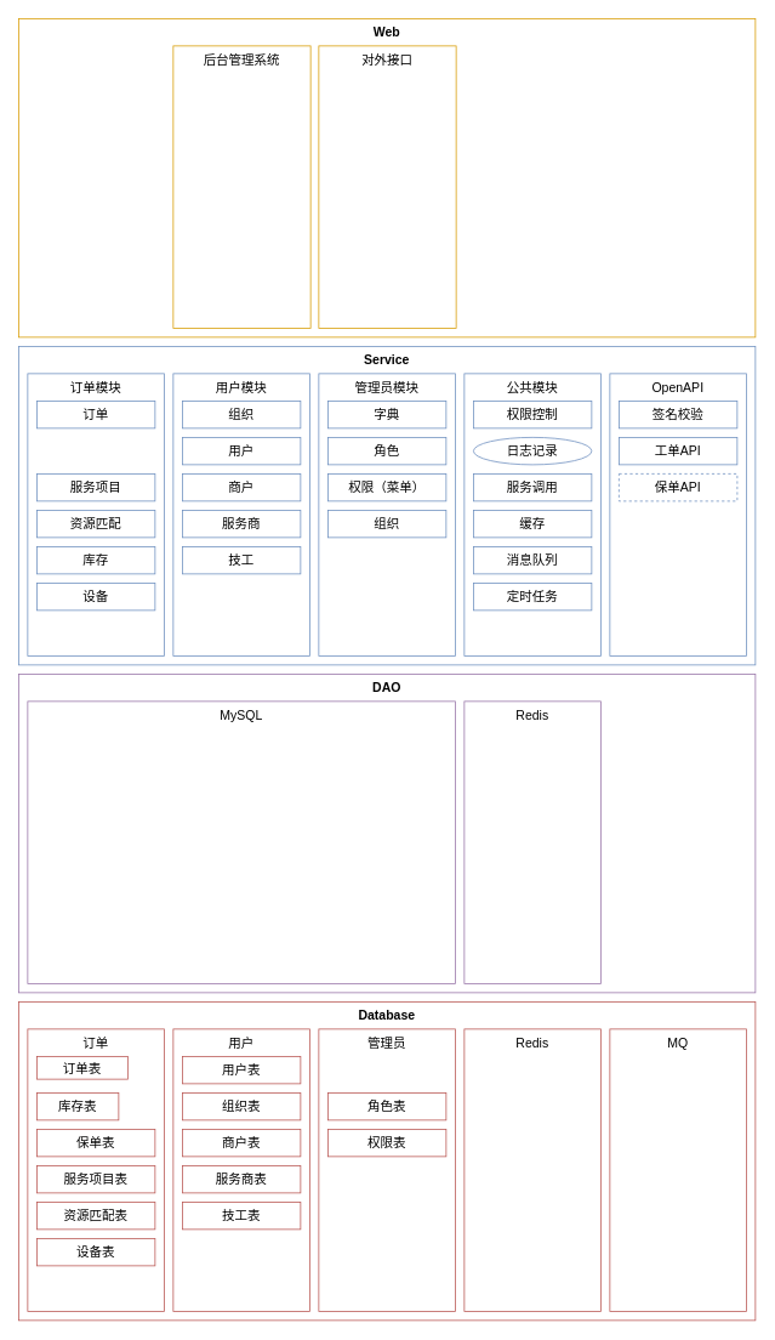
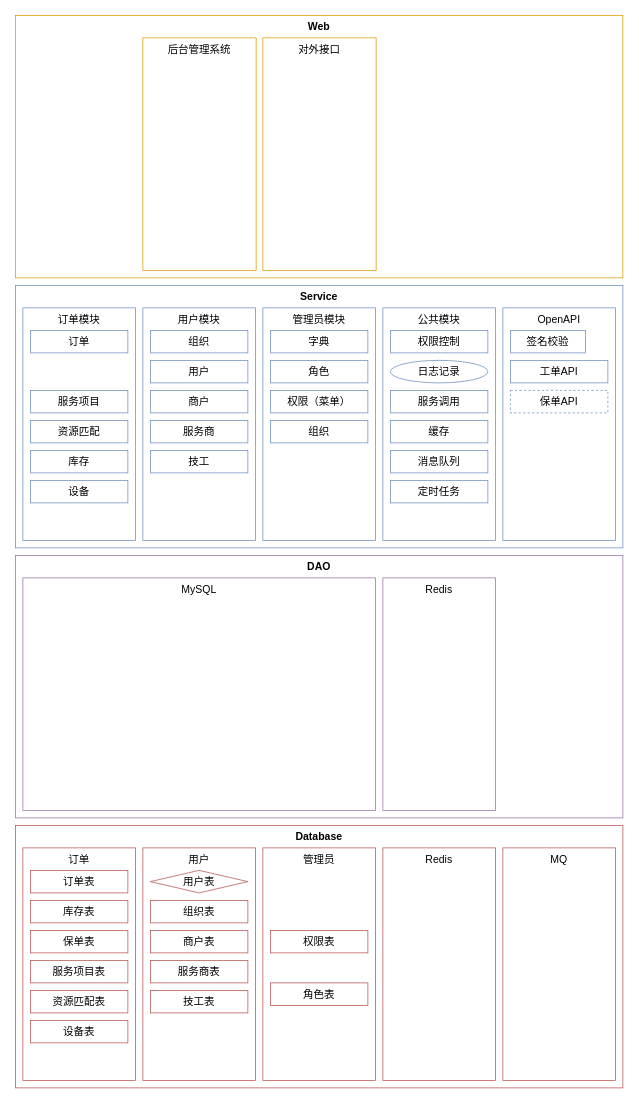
  <mxCell id="0" />
  <mxCell id="1" parent="0" />
  <mxCell id="2" value="Service" style="text;html=1;strokeColor=#6c8ebf;align=center;verticalAlign=top;whiteSpace=wrap;rounded=0;sketch=0;fontSize=14;fontStyle=1" vertex="1" parent="1"><mxGeometry x="20" y="380" width="810" height="350" as="geometry" /></mxCell>
  <mxCell id="3" value="DAO" style="text;html=1;strokeColor=#9673a6;align=center;verticalAlign=top;whiteSpace=wrap;rounded=0;sketch=0;fontSize=14;fontStyle=1;" vertex="1" parent="1"><mxGeometry x="20" y="740" width="810" height="350" as="geometry" /></mxCell>
  <mxCell id="4" value="Database" style="text;html=1;strokeColor=#b85450;align=center;verticalAlign=top;whiteSpace=wrap;rounded=0;sketch=0;fontSize=14;fontStyle=1;" vertex="1" parent="1"><mxGeometry x="20" y="1100" width="810" height="350" as="geometry" /></mxCell>
  <mxCell id="5" value="订单模块" style="rounded=0;whiteSpace=wrap;html=1;sketch=0;fontSize=14;align=center;strokeColor=#6c8ebf;labelPosition=center;verticalLabelPosition=middle;verticalAlign=top;fillColor=none;fontStyle=0" vertex="1" parent="1"><mxGeometry x="30" y="410" width="150" height="310" as="geometry" /></mxCell>
  <mxCell id="6" value="用户模块" style="rounded=0;whiteSpace=wrap;html=1;sketch=0;fontSize=14;align=center;strokeColor=#6c8ebf;labelPosition=center;verticalLabelPosition=middle;verticalAlign=top;fillColor=none;fontStyle=0" vertex="1" parent="1"><mxGeometry x="190" y="410" width="150" height="310" as="geometry" /></mxCell>
  <mxCell id="7" value="管理员模块" style="rounded=0;whiteSpace=wrap;html=1;sketch=0;fontSize=14;align=center;strokeColor=#6c8ebf;labelPosition=center;verticalLabelPosition=middle;verticalAlign=top;fillColor=none;fontStyle=0" vertex="1" parent="1"><mxGeometry x="350" y="410" width="150" height="310" as="geometry" /></mxCell>
  <mxCell id="8" value="公共模块" style="rounded=0;whiteSpace=wrap;html=1;sketch=0;fontSize=14;align=center;strokeColor=#6c8ebf;labelPosition=center;verticalLabelPosition=middle;verticalAlign=top;fillColor=none;fontStyle=0" vertex="1" parent="1"><mxGeometry x="510" y="410" width="150" height="310" as="geometry" /></mxCell>
  <mxCell id="9" value="OpenAPI" style="rounded=0;whiteSpace=wrap;html=1;sketch=0;fontSize=14;align=center;strokeColor=#6c8ebf;labelPosition=center;verticalLabelPosition=middle;verticalAlign=top;fillColor=none;fontStyle=0" vertex="1" parent="1"><mxGeometry x="670" y="410" width="150" height="310" as="geometry" /></mxCell>
  <mxCell id="10" value="订单" style="rounded=0;whiteSpace=wrap;html=1;sketch=0;fontSize=14;align=center;strokeColor=#6c8ebf;fillColor=none;" vertex="1" parent="1"><mxGeometry x="40" y="440" width="130" height="30" as="geometry" /></mxCell>
  <mxCell id="11" value="服务项目" style="rounded=0;whiteSpace=wrap;html=1;sketch=0;fontSize=14;align=center;strokeColor=#6c8ebf;fillColor=none;" vertex="1" parent="1"><mxGeometry x="40" y="520" width="130" height="30" as="geometry" /></mxCell>
  <mxCell id="12" value="资源匹配" style="rounded=0;whiteSpace=wrap;html=1;sketch=0;fontSize=14;align=center;strokeColor=#6c8ebf;fillColor=none;" vertex="1" parent="1"><mxGeometry x="40" y="560" width="130" height="30" as="geometry" /></mxCell>
  <mxCell id="13" value="库存" style="rounded=0;whiteSpace=wrap;html=1;sketch=0;fontSize=14;align=center;strokeColor=#6c8ebf;fillColor=none;" vertex="1" parent="1"><mxGeometry x="40" y="600" width="130" height="30" as="geometry" /></mxCell>
  <mxCell id="14" value="用户&lt;span style=&quot;color: rgba(0 , 0 , 0 , 0) ; font-family: monospace ; font-size: 0px&quot;&gt;%3CmxGraphModel%3E%3Croot%3E%3CmxCell%20id%3D%220%22%2F%3E%3CmxCell%20id%3D%221%22%20parent%3D%220%22%2F%3E%3CmxCell%20id%3D%222%22%20value%3D%22%E8%AE%A2%E5%8D%95%E7%AE%A1%E7%90%86%22%20style%3D%22rounded%3D0%3BwhiteSpace%3Dwrap%3Bhtml%3D1%3Bsketch%3D0%3BfontSize%3D14%3Balign%3Dcenter%3BstrokeColor%3D%236c8ebf%3BfillColor%3Dnone%3B%22%20vertex%3D%221%22%20parent%3D%221%22%3E%3CmxGeometry%20x%3D%2220%22%20y%3D%22120%22%20width%3D%22120%22%20height%3D%2230%22%20as%3D%22geometry%22%2F%3E%3C%2FmxCell%3E%3C%2Froot%3E%3C%2FmxGraphModel%3E&lt;/span&gt;" style="rounded=0;whiteSpace=wrap;html=1;sketch=0;fontSize=14;align=center;strokeColor=#6c8ebf;fillColor=none;" vertex="1" parent="1"><mxGeometry x="200" y="480" width="130" height="30" as="geometry" /></mxCell>
  <mxCell id="15" value="商户" style="rounded=0;whiteSpace=wrap;html=1;sketch=0;fontSize=14;align=center;strokeColor=#6c8ebf;fillColor=none;" vertex="1" parent="1"><mxGeometry x="200" y="520" width="130" height="30" as="geometry" /></mxCell>
  <mxCell id="16" value="服务商" style="rounded=0;whiteSpace=wrap;html=1;sketch=0;fontSize=14;align=center;strokeColor=#6c8ebf;fillColor=none;" vertex="1" parent="1"><mxGeometry x="200" y="560" width="130" height="30" as="geometry" /></mxCell>
  <mxCell id="17" value="技工" style="rounded=0;whiteSpace=wrap;html=1;sketch=0;fontSize=14;align=center;strokeColor=#6c8ebf;fillColor=none;" vertex="1" parent="1"><mxGeometry x="200" y="600" width="130" height="30" as="geometry" /></mxCell>
  <mxCell id="18" value="组织" style="rounded=0;whiteSpace=wrap;html=1;sketch=0;fontSize=14;align=center;strokeColor=#6c8ebf;fillColor=none;" vertex="1" parent="1"><mxGeometry x="200" y="440" width="130" height="30" as="geometry" /></mxCell>
  <mxCell id="19" value="字典" style="rounded=0;whiteSpace=wrap;html=1;sketch=0;fontSize=14;align=center;strokeColor=#6c8ebf;fillColor=none;" vertex="1" parent="1"><mxGeometry x="360" y="440" width="130" height="30" as="geometry" /></mxCell>
  <mxCell id="20" value="角色" style="rounded=0;whiteSpace=wrap;html=1;sketch=0;fontSize=14;align=center;strokeColor=#6c8ebf;fillColor=none;" vertex="1" parent="1"><mxGeometry x="360" y="480" width="130" height="30" as="geometry" /></mxCell>
  <mxCell id="21" value="权限（菜单）" style="rounded=0;whiteSpace=wrap;html=1;sketch=0;fontSize=14;align=center;strokeColor=#6c8ebf;fillColor=none;" vertex="1" parent="1"><mxGeometry x="360" y="520" width="130" height="30" as="geometry" /></mxCell>
  <mxCell id="22" value="组织" style="rounded=0;whiteSpace=wrap;html=1;sketch=0;fontSize=14;align=center;strokeColor=#6c8ebf;fillColor=none;" vertex="1" parent="1"><mxGeometry x="360" y="560" width="130" height="30" as="geometry" /></mxCell>
  <mxCell id="23" value="设备" style="rounded=0;whiteSpace=wrap;html=1;sketch=0;fontSize=14;align=center;strokeColor=#6c8ebf;fillColor=none;" vertex="1" parent="1"><mxGeometry x="40" y="640" width="130" height="30" as="geometry" /></mxCell>
  <mxCell id="24" value="订单" style="rounded=0;whiteSpace=wrap;html=1;sketch=0;fontSize=14;align=center;strokeColor=#b85450;fillColor=none;verticalAlign=top;" vertex="1" parent="1"><mxGeometry x="30" y="1130" width="150" height="310" as="geometry" /></mxCell>
  <mxCell id="25" value="用户" style="rounded=0;whiteSpace=wrap;html=1;sketch=0;fontSize=14;align=center;strokeColor=#b85450;fillColor=none;verticalAlign=top;" vertex="1" parent="1"><mxGeometry x="190" y="1130" width="150" height="310" as="geometry" /></mxCell>
  <mxCell id="26" value="管理员" style="rounded=0;whiteSpace=wrap;html=1;sketch=0;fontSize=14;align=center;strokeColor=#b85450;fillColor=none;verticalAlign=top;" vertex="1" parent="1"><mxGeometry x="350" y="1130" width="150" height="310" as="geometry" /></mxCell>
  <mxCell id="27" value="Redis" style="rounded=0;whiteSpace=wrap;html=1;sketch=0;fontSize=14;align=center;strokeColor=#b85450;fillColor=none;verticalAlign=top;" vertex="1" parent="1"><mxGeometry x="510" y="1130" width="150" height="310" as="geometry" /></mxCell>
  <mxCell id="28" value="MQ" style="rounded=0;whiteSpace=wrap;html=1;sketch=0;fontSize=14;align=center;strokeColor=#b85450;fillColor=none;verticalAlign=top;" vertex="1" parent="1"><mxGeometry x="670" y="1130" width="150" height="310" as="geometry" /></mxCell>
- <mxCell id="29" value="订单表" style="rounded=0;whiteSpace=wrap;html=1;sketch=0;fontSize=14;align=center;strokeColor=#b85450;fillColor=none;" vertex="1" parent="1"><mxGeometry x="40" y="1160" width="100" height="25" as="geometry" /></mxCell>
- <mxCell id="30" value="库存表" style="rounded=0;whiteSpace=wrap;html=1;sketch=0;fontSize=14;align=center;strokeColor=#b85450;fillColor=none;" vertex="1" parent="1"><mxGeometry x="40" y="1200" width="90" height="30" as="geometry" /></mxCell>
+ <mxCell id="29" value="订单表" style="rounded=0;whiteSpace=wrap;html=1;sketch=0;fontSize=14;align=center;strokeColor=#b85450;fillColor=none;" vertex="1" parent="1"><mxGeometry x="40" y="1160" width="130" height="30" as="geometry" /></mxCell>
+ <mxCell id="30" value="库存表" style="rounded=0;whiteSpace=wrap;html=1;sketch=0;fontSize=14;align=center;strokeColor=#b85450;fillColor=none;" vertex="1" parent="1"><mxGeometry x="40" y="1200" width="130" height="30" as="geometry" /></mxCell>
  <mxCell id="31" value="保单表" style="rounded=0;whiteSpace=wrap;html=1;sketch=0;fontSize=14;align=center;strokeColor=#b85450;fillColor=none;" vertex="1" parent="1"><mxGeometry x="40" y="1240" width="130" height="30" as="geometry" /></mxCell>
  <mxCell id="32" value="服务项目表" style="rounded=0;whiteSpace=wrap;html=1;sketch=0;fontSize=14;align=center;strokeColor=#b85450;fillColor=none;" vertex="1" parent="1"><mxGeometry x="40" y="1280" width="130" height="30" as="geometry" /></mxCell>
  <mxCell id="33" value="资源匹配表" style="rounded=0;whiteSpace=wrap;html=1;sketch=0;fontSize=14;align=center;strokeColor=#b85450;fillColor=none;" vertex="1" parent="1"><mxGeometry x="40" y="1320" width="130" height="30" as="geometry" /></mxCell>
- <mxCell id="34" value="用户表" style="rounded=0;whiteSpace=wrap;html=1;sketch=0;fontSize=14;align=center;strokeColor=#b85450;fillColor=none;" vertex="1" parent="1"><mxGeometry x="200" y="1160" width="130" height="30" as="geometry" /></mxCell>
+ <mxCell id="34" value="用户表" style="rhombus;whiteSpace=wrap;html=1;sketch=0;fontSize=14;align=center;strokeColor=#b85450;fillColor=none;" vertex="1" parent="1"><mxGeometry x="200" y="1160" width="130" height="30" as="geometry" /></mxCell>
  <mxCell id="35" value="组织表" style="rounded=0;whiteSpace=wrap;html=1;sketch=0;fontSize=14;align=center;strokeColor=#b85450;fillColor=none;" vertex="1" parent="1"><mxGeometry x="200" y="1200" width="130" height="30" as="geometry" /></mxCell>
  <mxCell id="36" value="商户表" style="rounded=0;whiteSpace=wrap;html=1;sketch=0;fontSize=14;align=center;strokeColor=#b85450;fillColor=none;" vertex="1" parent="1"><mxGeometry x="200" y="1240" width="130" height="30" as="geometry" /></mxCell>
  <mxCell id="37" value="服务商表" style="rounded=0;whiteSpace=wrap;html=1;sketch=0;fontSize=14;align=center;strokeColor=#b85450;fillColor=none;" vertex="1" parent="1"><mxGeometry x="200" y="1280" width="130" height="30" as="geometry" /></mxCell>
  <mxCell id="38" value="技工表" style="rounded=0;whiteSpace=wrap;html=1;sketch=0;fontSize=14;align=center;strokeColor=#b85450;fillColor=none;" vertex="1" parent="1"><mxGeometry x="200" y="1320" width="130" height="30" as="geometry" /></mxCell>
  <mxCell id="39" value="设备表" style="rounded=0;whiteSpace=wrap;html=1;sketch=0;fontSize=14;align=center;strokeColor=#b85450;fillColor=none;" vertex="1" parent="1"><mxGeometry x="40" y="1360" width="130" height="30" as="geometry" /></mxCell>
- <mxCell id="40" value="角色表" style="rounded=0;whiteSpace=wrap;html=1;sketch=0;fontSize=14;align=center;strokeColor=#b85450;fillColor=none;" vertex="1" parent="1"><mxGeometry x="360" y="1200" width="130" height="30" as="geometry" /></mxCell>
+ <mxCell id="40" value="角色表" style="rounded=0;whiteSpace=wrap;html=1;sketch=0;fontSize=14;align=center;strokeColor=#b85450;fillColor=none;" vertex="1" parent="1"><mxGeometry x="360" y="1310" width="130" height="30" as="geometry" /></mxCell>
  <mxCell id="41" value="权限表" style="rounded=0;whiteSpace=wrap;html=1;sketch=0;fontSize=14;align=center;strokeColor=#b85450;fillColor=none;" vertex="1" parent="1"><mxGeometry x="360" y="1240" width="130" height="30" as="geometry" /></mxCell>
  <mxCell id="42" value="权限控制" style="rounded=0;whiteSpace=wrap;html=1;sketch=0;fontSize=14;align=center;strokeColor=#6c8ebf;fillColor=none;" vertex="1" parent="1"><mxGeometry x="520" y="440" width="130" height="30" as="geometry" /></mxCell>
  <mxCell id="43" value="日志记录" style="ellipse;whiteSpace=wrap;html=1;sketch=0;fontSize=14;align=center;strokeColor=#6c8ebf;fillColor=none;" vertex="1" parent="1"><mxGeometry x="520" y="480" width="130" height="30" as="geometry" /></mxCell>
  <mxCell id="44" value="服务调用" style="rounded=0;whiteSpace=wrap;html=1;sketch=0;fontSize=14;align=center;strokeColor=#6c8ebf;fillColor=none;" vertex="1" parent="1"><mxGeometry x="520" y="520" width="130" height="30" as="geometry" /></mxCell>
  <mxCell id="45" value="缓存" style="rounded=0;whiteSpace=wrap;html=1;sketch=0;fontSize=14;align=center;strokeColor=#6c8ebf;fillColor=none;" vertex="1" parent="1"><mxGeometry x="520" y="560" width="130" height="30" as="geometry" /></mxCell>
  <mxCell id="46" value="消息队列" style="rounded=0;whiteSpace=wrap;html=1;sketch=0;fontSize=14;align=center;strokeColor=#6c8ebf;fillColor=none;" vertex="1" parent="1"><mxGeometry x="520" y="600" width="130" height="30" as="geometry" /></mxCell>
- <mxCell id="47" value="签名校验" style="rounded=0;whiteSpace=wrap;html=1;sketch=0;fontSize=14;align=center;strokeColor=#6c8ebf;fillColor=none;" vertex="1" parent="1"><mxGeometry x="680" y="440" width="130" height="30" as="geometry" /></mxCell>
+ <mxCell id="47" value="签名校验" style="rounded=0;whiteSpace=wrap;html=1;sketch=0;fontSize=14;align=center;strokeColor=#6c8ebf;fillColor=none;" vertex="1" parent="1"><mxGeometry x="680" y="440" width="100" height="30" as="geometry" /></mxCell>
  <mxCell id="48" value="MySQL" style="rounded=0;whiteSpace=wrap;html=1;sketch=0;fontSize=14;align=center;strokeColor=#9673a6;fillColor=none;verticalAlign=top;" vertex="1" parent="1"><mxGeometry x="30" y="770" width="470" height="310" as="geometry" /></mxCell>
  <mxCell id="49" value="Redis" style="rounded=0;whiteSpace=wrap;html=1;sketch=0;fontSize=14;align=center;strokeColor=#9673a6;fillColor=none;verticalAlign=top;" vertex="1" parent="1"><mxGeometry x="510" y="770" width="150" height="310" as="geometry" /></mxCell>
  <mxCell id="50" value="定时任务" style="rounded=0;whiteSpace=wrap;html=1;sketch=0;fontSize=14;align=center;strokeColor=#6c8ebf;fillColor=none;" vertex="1" parent="1"><mxGeometry x="520" y="640" width="130" height="30" as="geometry" /></mxCell>
  <mxCell id="51" value="工单API" style="rounded=0;whiteSpace=wrap;html=1;sketch=0;fontSize=14;align=center;strokeColor=#6c8ebf;fillColor=none;" vertex="1" parent="1"><mxGeometry x="680" y="480" width="130" height="30" as="geometry" /></mxCell>
  <mxCell id="52" value="保单API" style="rounded=0;whiteSpace=wrap;html=1;sketch=0;fontSize=14;align=center;strokeColor=#6c8ebf;fillColor=none;dashed=1;" vertex="1" parent="1"><mxGeometry x="680" y="520" width="130" height="30" as="geometry" /></mxCell>
  <mxCell id="53" value="Web" style="text;html=1;strokeColor=#d79b00;align=center;verticalAlign=top;whiteSpace=wrap;rounded=0;sketch=0;fontSize=14;fontStyle=1;" vertex="1" parent="1"><mxGeometry x="20" y="20" width="810" height="350" as="geometry" /></mxCell>
  <mxCell id="54" value="后台管理系统" style="rounded=0;whiteSpace=wrap;html=1;sketch=0;fontSize=14;align=center;strokeColor=#d79b00;verticalAlign=top;fillColor=none;" vertex="1" parent="1"><mxGeometry x="190" y="50" width="151" height="310" as="geometry" /></mxCell>
  <mxCell id="55" value="对外接口" style="rounded=0;whiteSpace=wrap;html=1;sketch=0;fontSize=14;align=center;strokeColor=#d79b00;verticalAlign=top;fillColor=none;" vertex="1" parent="1"><mxGeometry x="350" y="50" width="151" height="310" as="geometry" /></mxCell>
